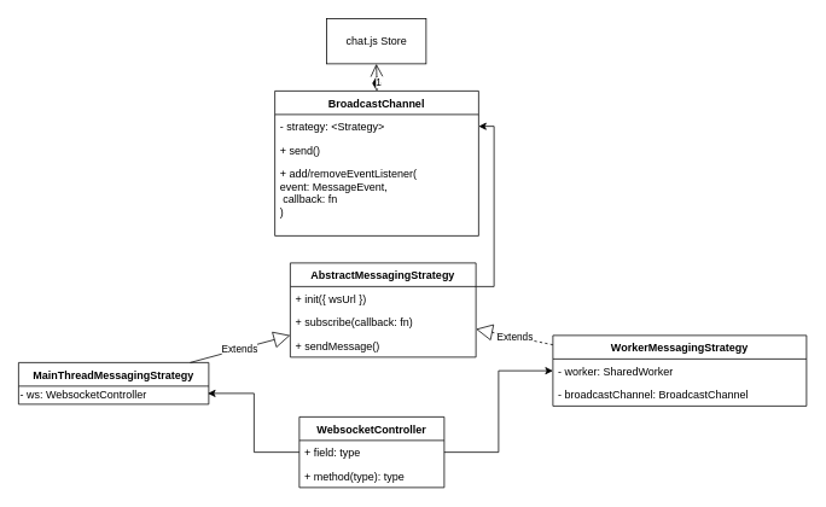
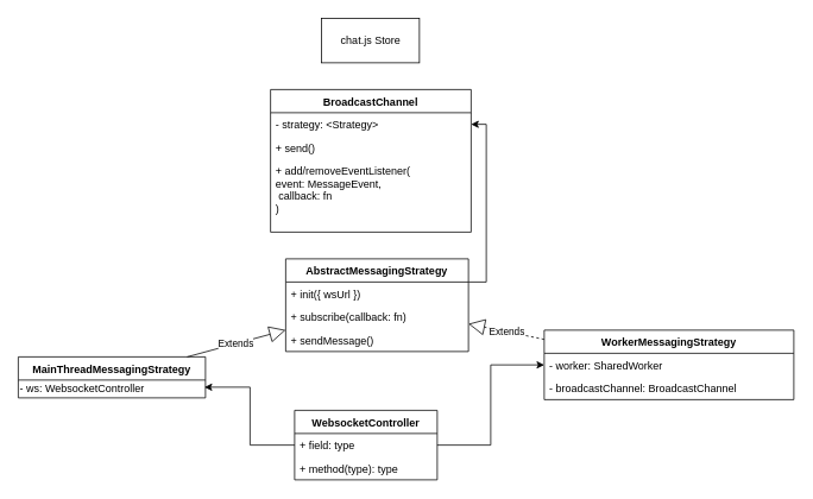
  <mxCell id="0" />
  <mxCell id="1" parent="0" />
  <mxCell id="2" value="BroadcastChannel" style="swimlane;fontStyle=1;align=center;verticalAlign=top;childLayout=stackLayout;horizontal=1;startSize=26;horizontalStack=0;resizeParent=1;resizeParentMax=0;resizeLast=0;collapsible=1;marginBottom=0;" parent="1" vertex="1"><mxGeometry x="303" y="100" width="225" height="160" as="geometry" /></mxCell>
  <mxCell id="3" value="- strategy: &lt;Strategy&gt;" style="text;strokeColor=none;fillColor=none;align=left;verticalAlign=top;spacingLeft=4;spacingRight=4;overflow=hidden;rotatable=0;points=[[0,0.5],[1,0.5]];portConstraint=eastwest;" parent="2" vertex="1"><mxGeometry y="26" width="225" height="26" as="geometry" /></mxCell>
  <mxCell id="4" value="+ send()" style="text;strokeColor=none;fillColor=none;align=left;verticalAlign=top;spacingLeft=4;spacingRight=4;overflow=hidden;rotatable=0;points=[[0,0.5],[1,0.5]];portConstraint=eastwest;" vertex="1" parent="2"><mxGeometry y="52" width="225" height="26" as="geometry" /></mxCell>
  <mxCell id="5" value="+ add/removeEventListener(&#10;event: MessageEvent,&#10; callback: fn&#10;)" style="text;strokeColor=none;fillColor=none;align=left;verticalAlign=top;spacingLeft=4;spacingRight=4;overflow=hidden;rotatable=0;points=[[0,0.5],[1,0.5]];portConstraint=eastwest;" vertex="1" parent="2"><mxGeometry y="78" width="225" height="82" as="geometry" /></mxCell>
  <mxCell id="6" value="chat.js Store" style="html=1;" parent="1" vertex="1"><mxGeometry x="360" y="20" width="110" height="50" as="geometry" /></mxCell>
  <mxCell id="7" value="MainThreadMessagingStrategy" style="swimlane;fontStyle=1;align=center;verticalAlign=top;childLayout=stackLayout;horizontal=1;startSize=26;horizontalStack=0;resizeParent=1;resizeParentMax=0;resizeLast=0;collapsible=1;marginBottom=0;" parent="1" vertex="1"><mxGeometry x="20" y="400" width="210" height="46" as="geometry" /></mxCell>
  <mxCell id="8" value="- ws: WebsocketController" style="text;html=1;align=left;verticalAlign=middle;resizable=0;points=[];autosize=1;strokeColor=none;" vertex="1" parent="7"><mxGeometry y="26" width="210" height="20" as="geometry" /></mxCell>
  <mxCell id="9" value="WorkerMessagingStrategy" style="swimlane;fontStyle=1;align=center;verticalAlign=top;childLayout=stackLayout;horizontal=1;startSize=26;horizontalStack=0;resizeParent=1;resizeParentMax=0;resizeLast=0;collapsible=1;marginBottom=0;" parent="1" vertex="1"><mxGeometry x="610" y="370" width="280" height="78" as="geometry" /></mxCell>
  <mxCell id="10" value="- worker: SharedWorker" style="text;strokeColor=none;fillColor=none;align=left;verticalAlign=top;spacingLeft=4;spacingRight=4;overflow=hidden;rotatable=0;points=[[0,0.5],[1,0.5]];portConstraint=eastwest;" parent="9" vertex="1"><mxGeometry y="26" width="280" height="26" as="geometry" /></mxCell>
  <mxCell id="11" value="- broadcastChannel: BroadcastChannel" style="text;strokeColor=none;fillColor=none;align=left;verticalAlign=top;spacingLeft=4;spacingRight=4;overflow=hidden;rotatable=0;points=[[0,0.5],[1,0.5]];portConstraint=eastwest;" parent="9" vertex="1"><mxGeometry y="52" width="280" height="26" as="geometry" /></mxCell>
  <mxCell id="12" style="edgeStyle=orthogonalEdgeStyle;rounded=0;orthogonalLoop=1;jettySize=auto;html=1;exitX=1;exitY=0.25;exitDx=0;exitDy=0;" edge="1" parent="1" source="13" target="3"><mxGeometry relative="1" as="geometry" /></mxCell>
  <mxCell id="13" value="AbstractMessagingStrategy" style="swimlane;fontStyle=1;align=center;verticalAlign=top;childLayout=stackLayout;horizontal=1;startSize=26;horizontalStack=0;resizeParent=1;resizeParentMax=0;resizeLast=0;collapsible=1;marginBottom=0;" parent="1" vertex="1"><mxGeometry x="320" y="290" width="205" height="104" as="geometry" /></mxCell>
  <mxCell id="14" value="+ init({ wsUrl })" style="text;strokeColor=none;fillColor=none;align=left;verticalAlign=top;spacingLeft=4;spacingRight=4;overflow=hidden;rotatable=0;points=[[0,0.5],[1,0.5]];portConstraint=eastwest;" parent="13" vertex="1"><mxGeometry y="26" width="205" height="26" as="geometry" /></mxCell>
  <mxCell id="15" value="+ subscribe(callback: fn)" style="text;strokeColor=none;fillColor=none;align=left;verticalAlign=top;spacingLeft=4;spacingRight=4;overflow=hidden;rotatable=0;points=[[0,0.5],[1,0.5]];portConstraint=eastwest;" vertex="1" parent="13"><mxGeometry y="52" width="205" height="26" as="geometry" /></mxCell>
  <mxCell id="16" value="+ sendMessage()" style="text;strokeColor=none;fillColor=none;align=left;verticalAlign=top;spacingLeft=4;spacingRight=4;overflow=hidden;rotatable=0;points=[[0,0.5],[1,0.5]];portConstraint=eastwest;" vertex="1" parent="13"><mxGeometry y="78" width="205" height="26" as="geometry" /></mxCell>
  <mxCell id="17" value="Extends" style="endArrow=block;endSize=16;endFill=0;html=1;dashed=1;" parent="1" source="9" target="13" edge="1"><mxGeometry width="160" relative="1" as="geometry"><mxPoint x="350" y="540" as="sourcePoint" /><mxPoint x="510" y="540" as="targetPoint" /></mxGeometry></mxCell>
  <mxCell id="18" value="Extends" style="endArrow=block;endSize=16;endFill=0;html=1;" parent="1" source="7" target="13" edge="1"><mxGeometry width="160" relative="1" as="geometry"><mxPoint x="590.431" y="590" as="sourcePoint" /><mxPoint x="482.069" y="496" as="targetPoint" /></mxGeometry></mxCell>
- <mxCell id="19" value="1" style="endArrow=open;html=1;endSize=12;startArrow=diamondThin;startSize=14;startFill=1;edgeStyle=orthogonalEdgeStyle;align=left;verticalAlign=bottom;" parent="1" source="2" target="6" edge="1"><mxGeometry x="-1" y="3" relative="1" as="geometry"><mxPoint x="220" y="50" as="sourcePoint" /><mxPoint x="490" y="310" as="targetPoint" /></mxGeometry></mxCell>
  <mxCell id="20" style="edgeStyle=orthogonalEdgeStyle;rounded=0;orthogonalLoop=1;jettySize=auto;html=1;entryX=0.995;entryY=0.4;entryDx=0;entryDy=0;entryPerimeter=0;" edge="1" parent="1" source="21" target="8"><mxGeometry relative="1" as="geometry" /></mxCell>
  <mxCell id="21" value="WebsocketController" style="swimlane;fontStyle=1;align=center;verticalAlign=top;childLayout=stackLayout;horizontal=1;startSize=26;horizontalStack=0;resizeParent=1;resizeParentMax=0;resizeLast=0;collapsible=1;marginBottom=0;" vertex="1" parent="1"><mxGeometry x="330" y="460" width="160" height="78" as="geometry" /></mxCell>
  <mxCell id="22" value="+ field: type" style="text;strokeColor=none;fillColor=none;align=left;verticalAlign=top;spacingLeft=4;spacingRight=4;overflow=hidden;rotatable=0;points=[[0,0.5],[1,0.5]];portConstraint=eastwest;" vertex="1" parent="21"><mxGeometry y="26" width="160" height="26" as="geometry" /></mxCell>
  <mxCell id="23" value="+ method(type): type" style="text;strokeColor=none;fillColor=none;align=left;verticalAlign=top;spacingLeft=4;spacingRight=4;overflow=hidden;rotatable=0;points=[[0,0.5],[1,0.5]];portConstraint=eastwest;" vertex="1" parent="21"><mxGeometry y="52" width="160" height="26" as="geometry" /></mxCell>
  <mxCell id="24" style="edgeStyle=orthogonalEdgeStyle;rounded=0;orthogonalLoop=1;jettySize=auto;html=1;entryX=0;entryY=0.5;entryDx=0;entryDy=0;" edge="1" parent="1" source="22" target="10"><mxGeometry relative="1" as="geometry" /></mxCell>
